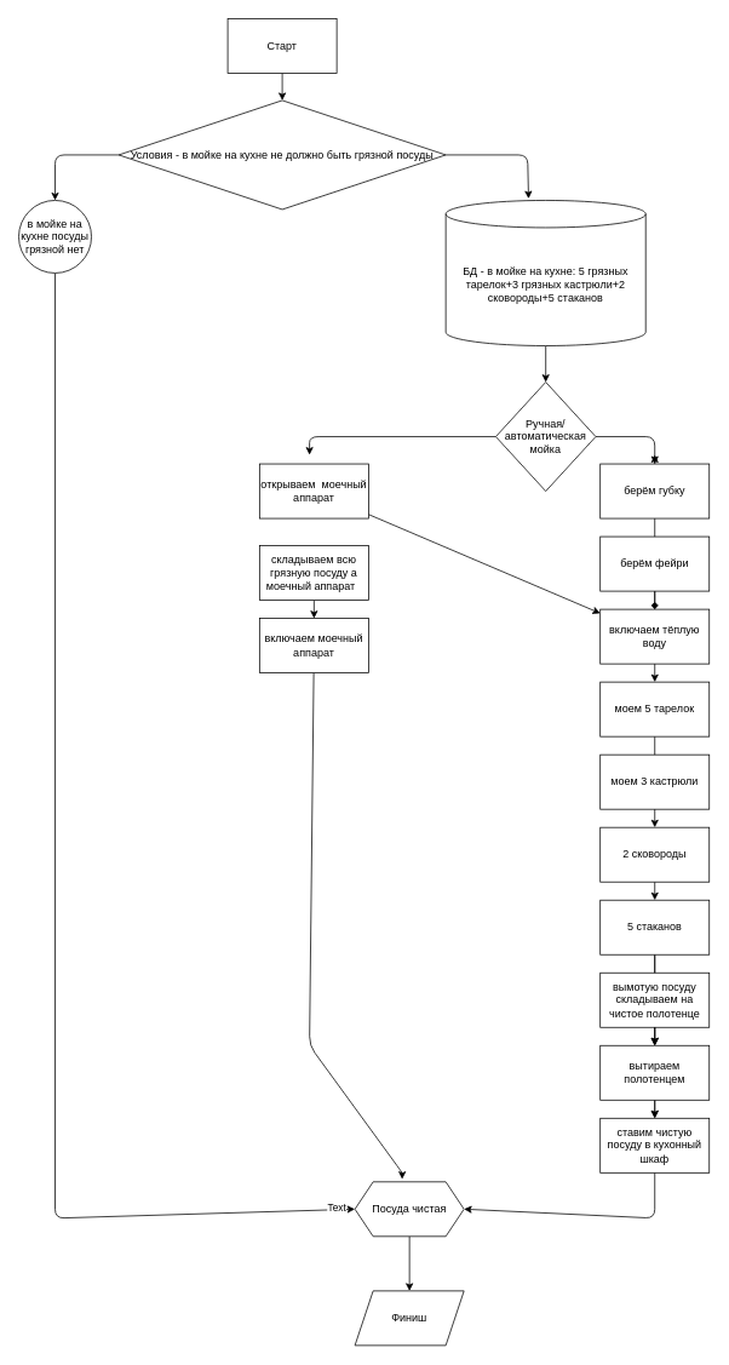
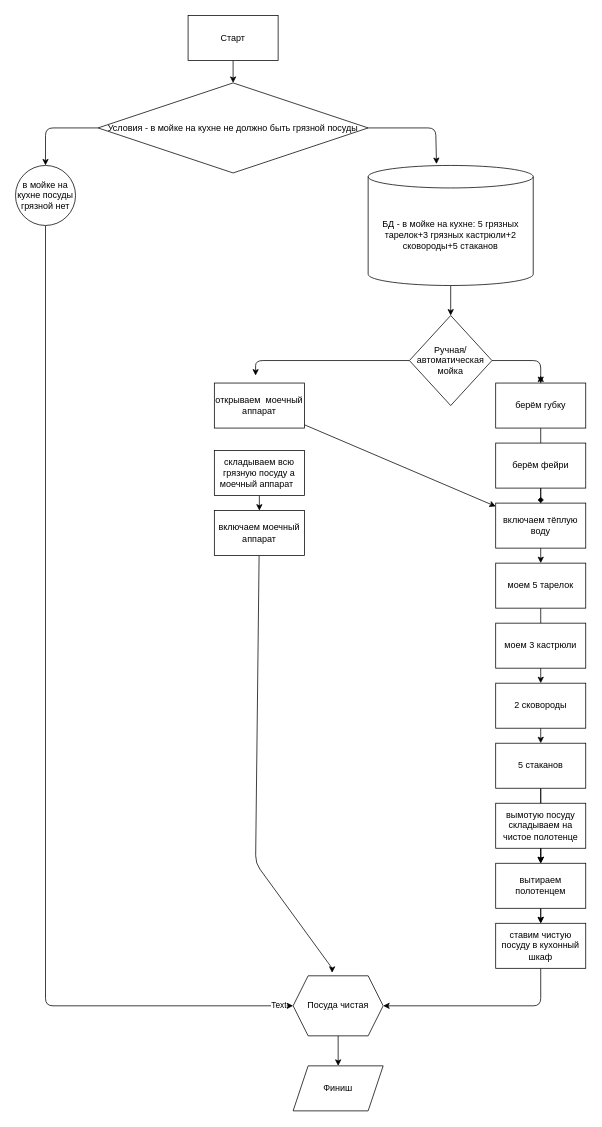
  <mxCell id="0" />
  <mxCell id="1" parent="0" />
  <mxCell id="2" value="" style="edgeStyle=none;html=1;" edge="1" parent="1" source="3" target="6"><mxGeometry relative="1" as="geometry" /></mxCell>
  <mxCell id="3" value="Старт" style="rounded=0;whiteSpace=wrap;html=1;" vertex="1" parent="1"><mxGeometry x="250" y="20" width="120" height="60" as="geometry" /></mxCell>
  <mxCell id="4" style="edgeStyle=none;html=1;entryX=0.414;entryY=-0.012;entryDx=0;entryDy=0;entryPerimeter=0;" edge="1" parent="1" source="6" target="8"><mxGeometry relative="1" as="geometry"><mxPoint x="580" y="170" as="targetPoint" /><Array as="points"><mxPoint x="490" y="170" /><mxPoint x="580" y="170" /></Array></mxGeometry></mxCell>
  <mxCell id="5" style="edgeStyle=none;html=1;entryX=0.5;entryY=0;entryDx=0;entryDy=0;exitX=0;exitY=0.5;exitDx=0;exitDy=0;" edge="1" parent="1" source="6" target="11"><mxGeometry relative="1" as="geometry"><Array as="points"><mxPoint x="60" y="170" /></Array></mxGeometry></mxCell>
  <mxCell id="6" value="Условия - в мойке на кухне не должно быть грязной посуды" style="rhombus;whiteSpace=wrap;html=1;" vertex="1" parent="1"><mxGeometry x="130" y="110" width="360" height="120" as="geometry" /></mxCell>
  <mxCell id="7" style="edgeStyle=none;html=1;" edge="1" parent="1" source="8"><mxGeometry relative="1" as="geometry"><mxPoint x="600" y="420" as="targetPoint" /></mxGeometry></mxCell>
  <mxCell id="8" value="БД - в мойке на кухне: 5 грязных тарелок+3 грязных кастрюли+2 сковороды+5 стаканов" style="shape=cylinder3;whiteSpace=wrap;html=1;boundedLbl=1;backgroundOutline=1;size=15;" vertex="1" parent="1"><mxGeometry x="490" y="220" width="220" height="160" as="geometry" /></mxCell>
  <mxCell id="9" style="edgeStyle=none;html=1;entryX=0;entryY=0.5;entryDx=0;entryDy=0;" edge="1" parent="1" source="11" target="35"><mxGeometry relative="1" as="geometry"><mxPoint x="380" y="1340" as="targetPoint" /><Array as="points"><mxPoint x="60" y="1340" /></Array></mxGeometry></mxCell>
  <mxCell id="10" value="Text" style="edgeLabel;html=1;align=center;verticalAlign=middle;resizable=0;points=[];" vertex="1" connectable="0" parent="9"><mxGeometry x="0.971" y="2" relative="1" as="geometry"><mxPoint as="offset" /></mxGeometry></mxCell>
  <mxCell id="11" value="в мойке на кухне посуды грязной нет" style="ellipse;whiteSpace=wrap;html=1;aspect=fixed;" vertex="1" parent="1"><mxGeometry x="20" y="220" width="80" height="80" as="geometry" /></mxCell>
  <mxCell id="12" style="edgeStyle=none;html=1;" edge="1" parent="1" source="14"><mxGeometry relative="1" as="geometry"><mxPoint x="720" y="510" as="targetPoint" /><Array as="points"><mxPoint x="720" y="480" /></Array></mxGeometry></mxCell>
  <mxCell id="13" style="edgeStyle=none;html=1;" edge="1" parent="1" source="14"><mxGeometry relative="1" as="geometry"><mxPoint x="340" y="500" as="targetPoint" /><Array as="points"><mxPoint x="340" y="480" /></Array></mxGeometry></mxCell>
  <mxCell id="14" value="Ручная/автоматическая мойка" style="rhombus;whiteSpace=wrap;html=1;" vertex="1" parent="1"><mxGeometry x="545" y="420" width="110" height="120" as="geometry" /></mxCell>
  <mxCell id="15" style="edgeStyle=none;html=1;" edge="1" parent="1" source="17"><mxGeometry relative="1" as="geometry"><mxPoint x="720" y="500" as="targetPoint" /></mxGeometry></mxCell>
  <mxCell id="16" value="" style="edgeStyle=none;html=1;endArrow=diamond;" edge="1" parent="1" source="17" target="20"><mxGeometry relative="1" as="geometry" /></mxCell>
  <mxCell id="17" value="берём губку" style="rounded=0;whiteSpace=wrap;html=1;" vertex="1" parent="1"><mxGeometry x="660" y="510" width="120" height="60" as="geometry" /></mxCell>
  <mxCell id="18" value="" style="edgeStyle=none;html=1;" edge="1" parent="1" source="19" target="22"><mxGeometry relative="1" as="geometry" /></mxCell>
  <mxCell id="19" value="берём фейри" style="rounded=0;whiteSpace=wrap;html=1;" vertex="1" parent="1"><mxGeometry x="660" y="590" width="120" height="60" as="geometry" /></mxCell>
  <mxCell id="20" value="включаем тёплую воду" style="rounded=0;whiteSpace=wrap;html=1;" vertex="1" parent="1"><mxGeometry x="660" y="670" width="120" height="60" as="geometry" /></mxCell>
  <mxCell id="21" value="" style="edgeStyle=none;html=1;" edge="1" parent="1" source="22" target="25"><mxGeometry relative="1" as="geometry" /></mxCell>
  <mxCell id="22" value="моем 5 тарелок" style="rounded=0;whiteSpace=wrap;html=1;" vertex="1" parent="1"><mxGeometry x="660" y="750" width="120" height="60" as="geometry" /></mxCell>
  <mxCell id="23" value="моем 3 кастрюли" style="rounded=0;whiteSpace=wrap;html=1;" vertex="1" parent="1"><mxGeometry x="660" y="830" width="120" height="60" as="geometry" /></mxCell>
  <mxCell id="24" style="edgeStyle=none;html=1;entryX=0.5;entryY=0;entryDx=0;entryDy=0;" edge="1" parent="1" source="25" target="28"><mxGeometry relative="1" as="geometry" /></mxCell>
  <mxCell id="25" value="2 сковороды" style="rounded=0;whiteSpace=wrap;html=1;" vertex="1" parent="1"><mxGeometry x="660" y="910" width="120" height="60" as="geometry" /></mxCell>
  <mxCell id="26" value="" style="edgeStyle=none;html=1;" edge="1" parent="1" source="28" target="38"><mxGeometry relative="1" as="geometry" /></mxCell>
  <mxCell id="27" value="" style="edgeStyle=none;html=1;" edge="1" parent="1" source="28" target="38"><mxGeometry relative="1" as="geometry" /></mxCell>
  <mxCell id="28" value="5 стаканов" style="rounded=0;whiteSpace=wrap;html=1;" vertex="1" parent="1"><mxGeometry x="660" y="990" width="120" height="60" as="geometry" /></mxCell>
  <mxCell id="29" value="" style="edgeStyle=none;html=1;" edge="1" parent="1" source="38" target="33"><mxGeometry relative="1" as="geometry" /></mxCell>
  <mxCell id="30" value="вымотую посуду складываем на чистое полотенце" style="rounded=0;whiteSpace=wrap;html=1;" vertex="1" parent="1"><mxGeometry x="660" y="1070" width="120" height="60" as="geometry" /></mxCell>
  <mxCell id="31" value="" style="edgeStyle=none;html=1;" edge="1" parent="1" source="38" target="33"><mxGeometry relative="1" as="geometry" /></mxCell>
  <mxCell id="32" style="edgeStyle=none;html=1;entryX=1;entryY=0.5;entryDx=0;entryDy=0;" edge="1" parent="1" source="33" target="35"><mxGeometry relative="1" as="geometry"><mxPoint x="720" y="1350" as="targetPoint" /><Array as="points"><mxPoint x="720" y="1340" /></Array></mxGeometry></mxCell>
  <mxCell id="33" value="ставим чистую посуду в кухонный шкаф" style="rounded=0;whiteSpace=wrap;html=1;" vertex="1" parent="1"><mxGeometry x="660" y="1230" width="120" height="60" as="geometry" /></mxCell>
  <mxCell id="34" style="edgeStyle=none;html=1;entryX=0.5;entryY=0;entryDx=0;entryDy=0;" edge="1" parent="1" source="35" target="36"><mxGeometry relative="1" as="geometry" /></mxCell>
- <mxCell id="35" value="Посуда чистая" style="shape=hexagon;perimeter=hexagonPerimeter2;whiteSpace=wrap;html=1;fixedSize=1;" vertex="1" parent="1"><mxGeometry x="390" y="1300" width="120" height="60" as="geometry" /></mxCell>
+ <mxCell id="35" value="Посуда чистая" style="shape=hexagon;perimeter=hexagonPerimeter2;whiteSpace=wrap;html=1;fixedSize=1;" vertex="1" parent="1"><mxGeometry x="390" y="1300" width="120" height="80" as="geometry" /></mxCell>
  <mxCell id="36" value="Финиш" style="shape=parallelogram;perimeter=parallelogramPerimeter;whiteSpace=wrap;html=1;fixedSize=1;" vertex="1" parent="1"><mxGeometry x="390" y="1420" width="120" height="60" as="geometry" /></mxCell>
  <mxCell id="37" value="" style="edgeStyle=none;html=1;" edge="1" parent="1" source="30" target="38"><mxGeometry relative="1" as="geometry"><mxPoint x="720" y="1120" as="sourcePoint" /><mxPoint x="720" y="1220" as="targetPoint" /></mxGeometry></mxCell>
  <mxCell id="38" value="вытираем&lt;div&gt;полотенцем&lt;/div&gt;" style="rounded=0;whiteSpace=wrap;html=1;" vertex="1" parent="1"><mxGeometry x="660" y="1150" width="120" height="60" as="geometry" /></mxCell>
  <mxCell id="39" value="" style="edgeStyle=none;html=1;" edge="1" parent="1" source="40" target="20"><mxGeometry relative="1" as="geometry" /></mxCell>
  <mxCell id="40" value="открываем&amp;nbsp; моечный аппарат" style="rounded=0;whiteSpace=wrap;html=1;" vertex="1" parent="1"><mxGeometry x="285" y="510" width="120" height="60" as="geometry" /></mxCell>
  <mxCell id="41" value="" style="edgeStyle=none;html=1;" edge="1" parent="1" source="42" target="44"><mxGeometry relative="1" as="geometry" /></mxCell>
  <mxCell id="42" value="складываем всю грязную посуду а моечный аппарат&amp;nbsp;&amp;nbsp;" style="rounded=0;whiteSpace=wrap;html=1;" vertex="1" parent="1"><mxGeometry x="285" y="600" width="120" height="60" as="geometry" /></mxCell>
  <mxCell id="43" style="edgeStyle=none;html=1;entryX=0.433;entryY=-0.05;entryDx=0;entryDy=0;entryPerimeter=0;" edge="1" parent="1" source="44" target="35"><mxGeometry relative="1" as="geometry"><mxPoint x="340" y="1262" as="targetPoint" /><Array as="points"><mxPoint x="340" y="1150" /><mxPoint x="442" y="1290" /></Array></mxGeometry></mxCell>
  <mxCell id="44" value="включаем моечный аппарат" style="rounded=0;whiteSpace=wrap;html=1;" vertex="1" parent="1"><mxGeometry x="285" y="680" width="120" height="60" as="geometry" /></mxCell>
